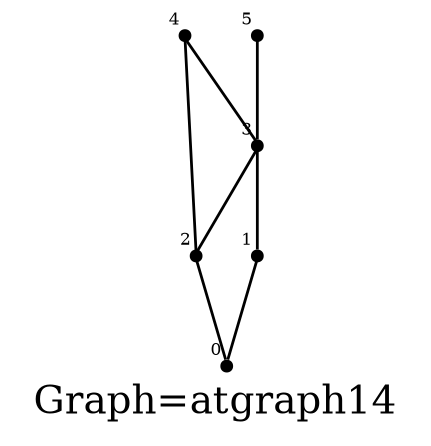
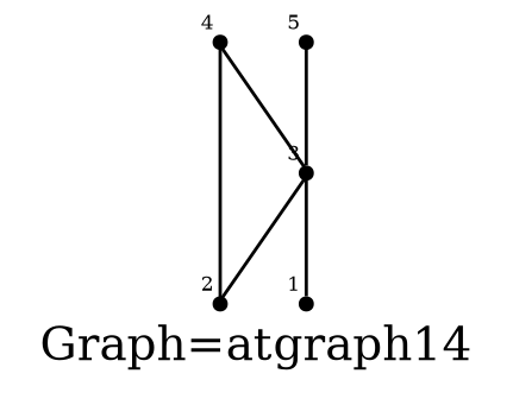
  graph {
    label="Graph=atgraph14"
    labelloc=bottom
    node [fontsize=6 shape=point]
-   0 [xlabel=0]
    1 [xlabel=1]
    2 [xlabel=2]
    3 [xlabel=3]
    4 [xlabel=4]
    5 [xlabel=5]
-   1 -- 0
-   2 -- 0
    3 -- 1
    3 -- 2
    4 -- 2
    4 -- 3
    5 -- 3
  }
